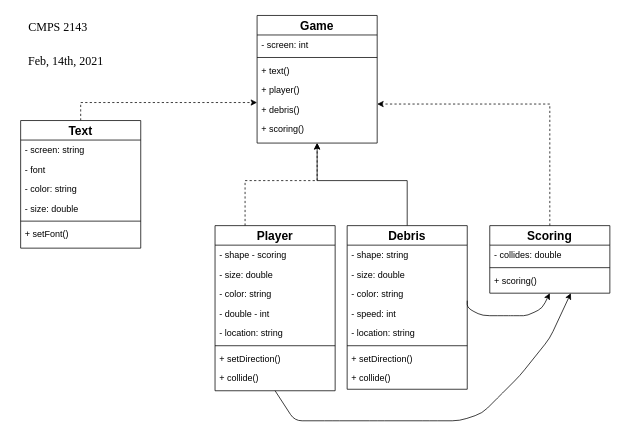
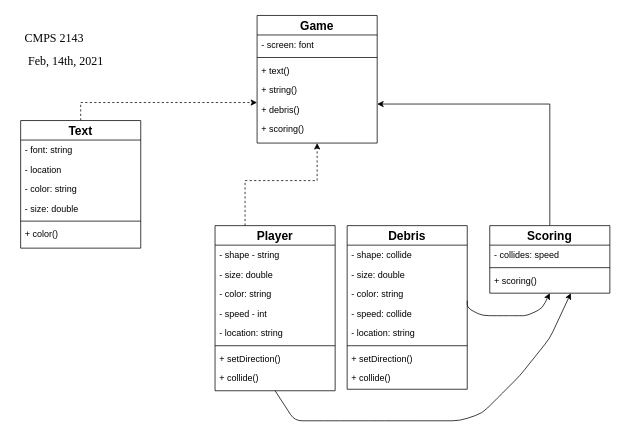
  <mxCell id="0" />
  <mxCell id="1" parent="0" />
  <mxCell id="2" value="Game" style="swimlane;fontStyle=1;align=center;verticalAlign=middle;childLayout=stackLayout;horizontal=1;startSize=26;horizontalStack=0;resizeParent=1;resizeLast=0;collapsible=1;marginBottom=0;rounded=0;shadow=0;strokeWidth=1;fontSize=16;" parent="1" vertex="1"><mxGeometry x="342" y="20" width="160" height="170" as="geometry"><mxRectangle x="230" y="140" width="160" height="26" as="alternateBounds" /></mxGeometry></mxCell>
- <mxCell id="3" value="- screen: int" style="text;align=left;verticalAlign=top;spacingLeft=4;spacingRight=4;overflow=hidden;rotatable=0;points=[[0,0.5],[1,0.5]];portConstraint=eastwest;" parent="2" vertex="1"><mxGeometry y="26" width="160" height="26" as="geometry" /></mxCell>
+ <mxCell id="3" value="- screen: font" style="text;align=left;verticalAlign=top;spacingLeft=4;spacingRight=4;overflow=hidden;rotatable=0;points=[[0,0.5],[1,0.5]];portConstraint=eastwest;" parent="2" vertex="1"><mxGeometry y="26" width="160" height="26" as="geometry" /></mxCell>
  <mxCell id="4" value="" style="line;html=1;strokeWidth=1;align=left;verticalAlign=middle;spacingTop=-1;spacingLeft=3;spacingRight=3;rotatable=0;labelPosition=right;points=[];portConstraint=eastwest;" parent="2" vertex="1"><mxGeometry y="52" width="160" height="8" as="geometry" /></mxCell>
  <mxCell id="5" value="+ text()" style="text;align=left;verticalAlign=top;spacingLeft=4;spacingRight=4;overflow=hidden;rotatable=0;points=[[0,0.5],[1,0.5]];portConstraint=eastwest;" vertex="1" parent="2"><mxGeometry y="60" width="160" height="26" as="geometry" /></mxCell>
- <mxCell id="6" value="+ player()" style="text;align=left;verticalAlign=top;spacingLeft=4;spacingRight=4;overflow=hidden;rotatable=0;points=[[0,0.5],[1,0.5]];portConstraint=eastwest;" vertex="1" parent="2"><mxGeometry y="86" width="160" height="26" as="geometry" /></mxCell>
+ <mxCell id="6" value="+ string()" style="text;align=left;verticalAlign=top;spacingLeft=4;spacingRight=4;overflow=hidden;rotatable=0;points=[[0,0.5],[1,0.5]];portConstraint=eastwest;" vertex="1" parent="2"><mxGeometry y="86" width="160" height="26" as="geometry" /></mxCell>
  <mxCell id="7" value="+ debris()" style="text;align=left;verticalAlign=top;spacingLeft=4;spacingRight=4;overflow=hidden;rotatable=0;points=[[0,0.5],[1,0.5]];portConstraint=eastwest;" vertex="1" parent="2"><mxGeometry y="112" width="160" height="26" as="geometry" /></mxCell>
  <mxCell id="8" value="+ scoring()" style="text;align=left;verticalAlign=top;spacingLeft=4;spacingRight=4;overflow=hidden;rotatable=0;points=[[0,0.5],[1,0.5]];portConstraint=eastwest;" vertex="1" parent="2"><mxGeometry y="138" width="160" height="26" as="geometry" /></mxCell>
  <mxCell id="9" style="edgeStyle=orthogonalEdgeStyle;rounded=0;orthogonalLoop=1;jettySize=auto;html=1;exitX=0.25;exitY=0;exitDx=0;exitDy=0;entryX=0.5;entryY=1;entryDx=0;entryDy=0;dashed=1;" edge="1" parent="1" source="10" target="2"><mxGeometry relative="1" as="geometry"><Array as="points"><mxPoint x="326" y="240" /><mxPoint x="422" y="240" /></Array></mxGeometry></mxCell>
  <mxCell id="10" value="Player" style="swimlane;fontStyle=1;align=center;verticalAlign=middle;childLayout=stackLayout;horizontal=1;startSize=26;horizontalStack=0;resizeParent=1;resizeLast=0;collapsible=1;marginBottom=0;rounded=0;shadow=0;strokeWidth=1;fontSize=16;" vertex="1" parent="1"><mxGeometry x="286" y="300" width="160" height="220" as="geometry"><mxRectangle x="230" y="140" width="160" height="26" as="alternateBounds" /></mxGeometry></mxCell>
- <mxCell id="11" value="- shape - scoring" style="text;align=left;verticalAlign=top;spacingLeft=4;spacingRight=4;overflow=hidden;rotatable=0;points=[[0,0.5],[1,0.5]];portConstraint=eastwest;" vertex="1" parent="10"><mxGeometry y="26" width="160" height="26" as="geometry" /></mxCell>
+ <mxCell id="11" value="- shape - string" style="text;align=left;verticalAlign=top;spacingLeft=4;spacingRight=4;overflow=hidden;rotatable=0;points=[[0,0.5],[1,0.5]];portConstraint=eastwest;" vertex="1" parent="10"><mxGeometry y="26" width="160" height="26" as="geometry" /></mxCell>
  <mxCell id="12" value="- size: double" style="text;align=left;verticalAlign=top;spacingLeft=4;spacingRight=4;overflow=hidden;rotatable=0;points=[[0,0.5],[1,0.5]];portConstraint=eastwest;" vertex="1" parent="10"><mxGeometry y="52" width="160" height="26" as="geometry" /></mxCell>
  <mxCell id="13" value="- color: string" style="text;align=left;verticalAlign=top;spacingLeft=4;spacingRight=4;overflow=hidden;rotatable=0;points=[[0,0.5],[1,0.5]];portConstraint=eastwest;" vertex="1" parent="10"><mxGeometry y="78" width="160" height="26" as="geometry" /></mxCell>
- <mxCell id="14" value="- double - int" style="text;align=left;verticalAlign=top;spacingLeft=4;spacingRight=4;overflow=hidden;rotatable=0;points=[[0,0.5],[1,0.5]];portConstraint=eastwest;" vertex="1" parent="10"><mxGeometry y="104" width="160" height="26" as="geometry" /></mxCell>
+ <mxCell id="14" value="- speed - int" style="text;align=left;verticalAlign=top;spacingLeft=4;spacingRight=4;overflow=hidden;rotatable=0;points=[[0,0.5],[1,0.5]];portConstraint=eastwest;" vertex="1" parent="10"><mxGeometry y="104" width="160" height="26" as="geometry" /></mxCell>
  <mxCell id="15" value="- location: string" style="text;align=left;verticalAlign=top;spacingLeft=4;spacingRight=4;overflow=hidden;rotatable=0;points=[[0,0.5],[1,0.5]];portConstraint=eastwest;" vertex="1" parent="10"><mxGeometry y="130" width="160" height="26" as="geometry" /></mxCell>
  <mxCell id="16" value="" style="line;html=1;strokeWidth=1;align=left;verticalAlign=middle;spacingTop=-1;spacingLeft=3;spacingRight=3;rotatable=0;labelPosition=right;points=[];portConstraint=eastwest;" vertex="1" parent="10"><mxGeometry y="156" width="160" height="8" as="geometry" /></mxCell>
  <mxCell id="17" value="+ setDirection()" style="text;align=left;verticalAlign=top;spacingLeft=4;spacingRight=4;overflow=hidden;rotatable=0;points=[[0,0.5],[1,0.5]];portConstraint=eastwest;" vertex="1" parent="10"><mxGeometry y="164" width="160" height="26" as="geometry" /></mxCell>
  <mxCell id="18" value="+ collide()" style="text;align=left;verticalAlign=top;spacingLeft=4;spacingRight=4;overflow=hidden;rotatable=0;points=[[0,0.5],[1,0.5]];portConstraint=eastwest;" vertex="1" parent="10"><mxGeometry y="190" width="160" height="26" as="geometry" /></mxCell>
- <mxCell id="19" style="edgeStyle=orthogonalEdgeStyle;rounded=0;orthogonalLoop=1;jettySize=auto;html=1;entryX=0.5;entryY=1;entryDx=0;entryDy=0;" edge="1" parent="1" source="20" target="2"><mxGeometry relative="1" as="geometry"><Array as="points"><mxPoint x="542" y="240" /><mxPoint x="422" y="240" /></Array></mxGeometry></mxCell>
  <mxCell id="20" value="Debris" style="swimlane;fontStyle=1;align=center;verticalAlign=middle;childLayout=stackLayout;horizontal=1;startSize=26;horizontalStack=0;resizeParent=1;resizeLast=0;collapsible=1;marginBottom=0;rounded=0;shadow=0;strokeWidth=1;fontSize=16;" vertex="1" parent="1"><mxGeometry x="462" y="300" width="160" height="218" as="geometry"><mxRectangle x="230" y="140" width="160" height="26" as="alternateBounds" /></mxGeometry></mxCell>
- <mxCell id="21" value="- shape: string" style="text;align=left;verticalAlign=top;spacingLeft=4;spacingRight=4;overflow=hidden;rotatable=0;points=[[0,0.5],[1,0.5]];portConstraint=eastwest;" vertex="1" parent="20"><mxGeometry y="26" width="160" height="26" as="geometry" /></mxCell>
+ <mxCell id="21" value="- shape: collide" style="text;align=left;verticalAlign=top;spacingLeft=4;spacingRight=4;overflow=hidden;rotatable=0;points=[[0,0.5],[1,0.5]];portConstraint=eastwest;" vertex="1" parent="20"><mxGeometry y="26" width="160" height="26" as="geometry" /></mxCell>
  <mxCell id="22" value="- size: double" style="text;align=left;verticalAlign=top;spacingLeft=4;spacingRight=4;overflow=hidden;rotatable=0;points=[[0,0.5],[1,0.5]];portConstraint=eastwest;rounded=0;shadow=0;html=0;" vertex="1" parent="20"><mxGeometry y="52" width="160" height="26" as="geometry" /></mxCell>
  <mxCell id="23" value="- color: string" style="text;align=left;verticalAlign=top;spacingLeft=4;spacingRight=4;overflow=hidden;rotatable=0;points=[[0,0.5],[1,0.5]];portConstraint=eastwest;rounded=0;shadow=0;html=0;" vertex="1" parent="20"><mxGeometry y="78" width="160" height="26" as="geometry" /></mxCell>
- <mxCell id="24" value="- speed: int" style="text;align=left;verticalAlign=top;spacingLeft=4;spacingRight=4;overflow=hidden;rotatable=0;points=[[0,0.5],[1,0.5]];portConstraint=eastwest;rounded=0;shadow=0;html=0;" vertex="1" parent="20"><mxGeometry y="104" width="160" height="26" as="geometry" /></mxCell>
+ <mxCell id="24" value="- speed: collide" style="text;align=left;verticalAlign=top;spacingLeft=4;spacingRight=4;overflow=hidden;rotatable=0;points=[[0,0.5],[1,0.5]];portConstraint=eastwest;rounded=0;shadow=0;html=0;" vertex="1" parent="20"><mxGeometry y="104" width="160" height="26" as="geometry" /></mxCell>
  <mxCell id="25" value="- location: string" style="text;align=left;verticalAlign=top;spacingLeft=4;spacingRight=4;overflow=hidden;rotatable=0;points=[[0,0.5],[1,0.5]];portConstraint=eastwest;rounded=0;shadow=0;html=0;" vertex="1" parent="20"><mxGeometry y="130" width="160" height="26" as="geometry" /></mxCell>
  <mxCell id="26" value="" style="line;html=1;strokeWidth=1;align=left;verticalAlign=middle;spacingTop=-1;spacingLeft=3;spacingRight=3;rotatable=0;labelPosition=right;points=[];portConstraint=eastwest;" vertex="1" parent="20"><mxGeometry y="156" width="160" height="8" as="geometry" /></mxCell>
  <mxCell id="27" value="+ setDirection()" style="text;align=left;verticalAlign=top;spacingLeft=4;spacingRight=4;overflow=hidden;rotatable=0;points=[[0,0.5],[1,0.5]];portConstraint=eastwest;" vertex="1" parent="20"><mxGeometry y="164" width="160" height="26" as="geometry" /></mxCell>
  <mxCell id="28" value="+ collide()" style="text;align=left;verticalAlign=top;spacingLeft=4;spacingRight=4;overflow=hidden;rotatable=0;points=[[0,0.5],[1,0.5]];portConstraint=eastwest;" vertex="1" parent="20"><mxGeometry y="190" width="160" height="26" as="geometry" /></mxCell>
  <mxCell id="29" style="edgeStyle=orthogonalEdgeStyle;rounded=0;orthogonalLoop=1;jettySize=auto;html=1;exitX=0.5;exitY=0;exitDx=0;exitDy=0;fontSize=16;entryX=0;entryY=1.154;entryDx=0;entryDy=0;entryPerimeter=0;dashed=1;" edge="1" parent="1" source="30" target="6"><mxGeometry relative="1" as="geometry"><mxPoint x="340.08" y="130.006" as="targetPoint" /></mxGeometry></mxCell>
  <mxCell id="30" value="Text" style="swimlane;fontStyle=1;align=center;verticalAlign=middle;childLayout=stackLayout;horizontal=1;startSize=26;horizontalStack=0;resizeParent=1;resizeLast=0;collapsible=1;marginBottom=0;rounded=0;shadow=0;strokeWidth=1;fontSize=16;" vertex="1" parent="1"><mxGeometry x="27" y="160" width="160" height="170" as="geometry"><mxRectangle x="230" y="140" width="160" height="26" as="alternateBounds" /></mxGeometry></mxCell>
- <mxCell id="31" value="- screen: string" style="text;align=left;verticalAlign=top;spacingLeft=4;spacingRight=4;overflow=hidden;rotatable=0;points=[[0,0.5],[1,0.5]];portConstraint=eastwest;" vertex="1" parent="30"><mxGeometry y="26" width="160" height="26" as="geometry" /></mxCell>
- <mxCell id="32" value="- font" style="text;align=left;verticalAlign=top;spacingLeft=4;spacingRight=4;overflow=hidden;rotatable=0;points=[[0,0.5],[1,0.5]];portConstraint=eastwest;rounded=0;shadow=0;html=0;" vertex="1" parent="30"><mxGeometry y="52" width="160" height="26" as="geometry" /></mxCell>
+ <mxCell id="31" value="- font: string" style="text;align=left;verticalAlign=top;spacingLeft=4;spacingRight=4;overflow=hidden;rotatable=0;points=[[0,0.5],[1,0.5]];portConstraint=eastwest;" vertex="1" parent="30"><mxGeometry y="26" width="160" height="26" as="geometry" /></mxCell>
+ <mxCell id="32" value="- location" style="text;align=left;verticalAlign=top;spacingLeft=4;spacingRight=4;overflow=hidden;rotatable=0;points=[[0,0.5],[1,0.5]];portConstraint=eastwest;rounded=0;shadow=0;html=0;" vertex="1" parent="30"><mxGeometry y="52" width="160" height="26" as="geometry" /></mxCell>
  <mxCell id="33" value="- color: string" style="text;align=left;verticalAlign=top;spacingLeft=4;spacingRight=4;overflow=hidden;rotatable=0;points=[[0,0.5],[1,0.5]];portConstraint=eastwest;rounded=0;shadow=0;html=0;" vertex="1" parent="30"><mxGeometry y="78" width="160" height="26" as="geometry" /></mxCell>
  <mxCell id="34" value="- size: double" style="text;align=left;verticalAlign=top;spacingLeft=4;spacingRight=4;overflow=hidden;rotatable=0;points=[[0,0.5],[1,0.5]];portConstraint=eastwest;rounded=0;shadow=0;html=0;" vertex="1" parent="30"><mxGeometry y="104" width="160" height="26" as="geometry" /></mxCell>
  <mxCell id="35" value="" style="line;html=1;strokeWidth=1;align=left;verticalAlign=middle;spacingTop=-1;spacingLeft=3;spacingRight=3;rotatable=0;labelPosition=right;points=[];portConstraint=eastwest;" vertex="1" parent="30"><mxGeometry y="130" width="160" height="8" as="geometry" /></mxCell>
- <mxCell id="36" value="+ setFont()" style="text;align=left;verticalAlign=top;spacingLeft=4;spacingRight=4;overflow=hidden;rotatable=0;points=[[0,0.5],[1,0.5]];portConstraint=eastwest;rounded=0;shadow=0;html=0;" vertex="1" parent="30"><mxGeometry y="138" width="160" height="26" as="geometry" /></mxCell>
- <mxCell id="37" style="edgeStyle=orthogonalEdgeStyle;rounded=0;orthogonalLoop=1;jettySize=auto;html=1;exitX=0.5;exitY=0;exitDx=0;exitDy=0;fontSize=16;entryX=1;entryY=0.231;entryDx=0;entryDy=0;entryPerimeter=0;dashed=1;" edge="1" parent="1" source="38" target="7"><mxGeometry relative="1" as="geometry"><mxPoint x="502" y="128.004" as="targetPoint" /></mxGeometry></mxCell>
+ <mxCell id="36" value="+ color()" style="text;align=left;verticalAlign=top;spacingLeft=4;spacingRight=4;overflow=hidden;rotatable=0;points=[[0,0.5],[1,0.5]];portConstraint=eastwest;rounded=0;shadow=0;html=0;" vertex="1" parent="30"><mxGeometry y="138" width="160" height="26" as="geometry" /></mxCell>
+ <mxCell id="37" style="edgeStyle=orthogonalEdgeStyle;rounded=0;orthogonalLoop=1;jettySize=auto;html=1;exitX=0.5;exitY=0;exitDx=0;exitDy=0;fontSize=16;entryX=1;entryY=0.231;entryDx=0;entryDy=0;entryPerimeter=0;" edge="1" parent="1" source="38" target="7"><mxGeometry relative="1" as="geometry"><mxPoint x="502" y="128.004" as="targetPoint" /></mxGeometry></mxCell>
  <mxCell id="38" value="Scoring" style="swimlane;fontStyle=1;align=center;verticalAlign=middle;childLayout=stackLayout;horizontal=1;startSize=26;horizontalStack=0;resizeParent=1;resizeLast=0;collapsible=1;marginBottom=0;rounded=0;shadow=0;strokeWidth=1;fontSize=16;" vertex="1" parent="1"><mxGeometry x="652" y="300" width="160" height="90" as="geometry"><mxRectangle x="230" y="140" width="160" height="26" as="alternateBounds" /></mxGeometry></mxCell>
- <mxCell id="39" value="- collides: double" style="text;align=left;verticalAlign=top;spacingLeft=4;spacingRight=4;overflow=hidden;rotatable=0;points=[[0,0.5],[1,0.5]];portConstraint=eastwest;" vertex="1" parent="38"><mxGeometry y="26" width="160" height="26" as="geometry" /></mxCell>
+ <mxCell id="39" value="- collides: speed" style="text;align=left;verticalAlign=top;spacingLeft=4;spacingRight=4;overflow=hidden;rotatable=0;points=[[0,0.5],[1,0.5]];portConstraint=eastwest;" vertex="1" parent="38"><mxGeometry y="26" width="160" height="26" as="geometry" /></mxCell>
  <mxCell id="40" value="" style="line;html=1;strokeWidth=1;align=left;verticalAlign=middle;spacingTop=-1;spacingLeft=3;spacingRight=3;rotatable=0;labelPosition=right;points=[];portConstraint=eastwest;" vertex="1" parent="38"><mxGeometry y="52" width="160" height="8" as="geometry" /></mxCell>
  <mxCell id="41" value="+ scoring()" style="text;align=left;verticalAlign=top;spacingLeft=4;spacingRight=4;overflow=hidden;rotatable=0;points=[[0,0.5],[1,0.5]];portConstraint=eastwest;" vertex="1" parent="38"><mxGeometry y="60" width="160" height="26" as="geometry" /></mxCell>
  <mxCell id="42" value="" style="endArrow=classic;html=1;fontSize=16;entryX=0.5;entryY=1;entryDx=0;entryDy=0;" edge="1" parent="1" target="38"><mxGeometry width="50" height="50" relative="1" as="geometry"><mxPoint x="622" y="400" as="sourcePoint" /><mxPoint x="672" y="350" as="targetPoint" /><Array as="points"><mxPoint x="622" y="410" /><mxPoint x="642" y="420" /><mxPoint x="672" y="420" /><mxPoint x="682" y="420" /><mxPoint x="702" y="420" /><mxPoint x="722" y="410" /></Array></mxGeometry></mxCell>
  <mxCell id="43" value="" style="endArrow=classic;html=1;fontSize=16;exitX=0.5;exitY=1;exitDx=0;exitDy=0;entryX=0.675;entryY=1.154;entryDx=0;entryDy=0;entryPerimeter=0;" edge="1" parent="1" source="10" target="41"><mxGeometry width="50" height="50" relative="1" as="geometry"><mxPoint x="412" y="610" as="sourcePoint" /><mxPoint x="732" y="540" as="targetPoint" /><Array as="points"><mxPoint x="392" y="560" /><mxPoint x="442" y="560" /><mxPoint x="502" y="560" /><mxPoint x="572" y="560" /><mxPoint x="612" y="560" /><mxPoint x="642" y="550" /><mxPoint x="662" y="530" /><mxPoint x="692" y="500" /><mxPoint x="732" y="450" /></Array></mxGeometry></mxCell>
- <mxCell id="44" value="CMPS 2143" style="text;html=1;strokeColor=none;fillColor=none;align=center;verticalAlign=middle;whiteSpace=wrap;rounded=0;fontSize=16;fontFamily=Comic Sans MS;" vertex="1" parent="1"><mxGeometry x="32" y="25" width="90" height="20" as="geometry" /></mxCell>
+ <mxCell id="44" value="CMPS 2143" style="text;html=1;strokeColor=none;fillColor=none;align=center;verticalAlign=middle;whiteSpace=wrap;rounded=0;fontSize=16;fontFamily=Comic Sans MS;" vertex="1" parent="1"><mxGeometry x="27" y="40" width="90" height="20" as="geometry" /></mxCell>
  <mxCell id="45" style="edgeStyle=orthogonalEdgeStyle;rounded=0;orthogonalLoop=1;jettySize=auto;html=1;exitX=0.5;exitY=1;exitDx=0;exitDy=0;fontFamily=Comic Sans MS;fontSize=16;" edge="1" parent="1" source="44" target="44"><mxGeometry relative="1" as="geometry" /></mxCell>
  <mxCell id="46" value="Feb, 14th, 2021" style="text;html=1;strokeColor=none;fillColor=none;align=center;verticalAlign=middle;whiteSpace=wrap;rounded=0;fontSize=16;fontFamily=Comic Sans MS;" vertex="1" parent="1"><mxGeometry x="20" y="71" width="135" height="20" as="geometry" /></mxCell>
